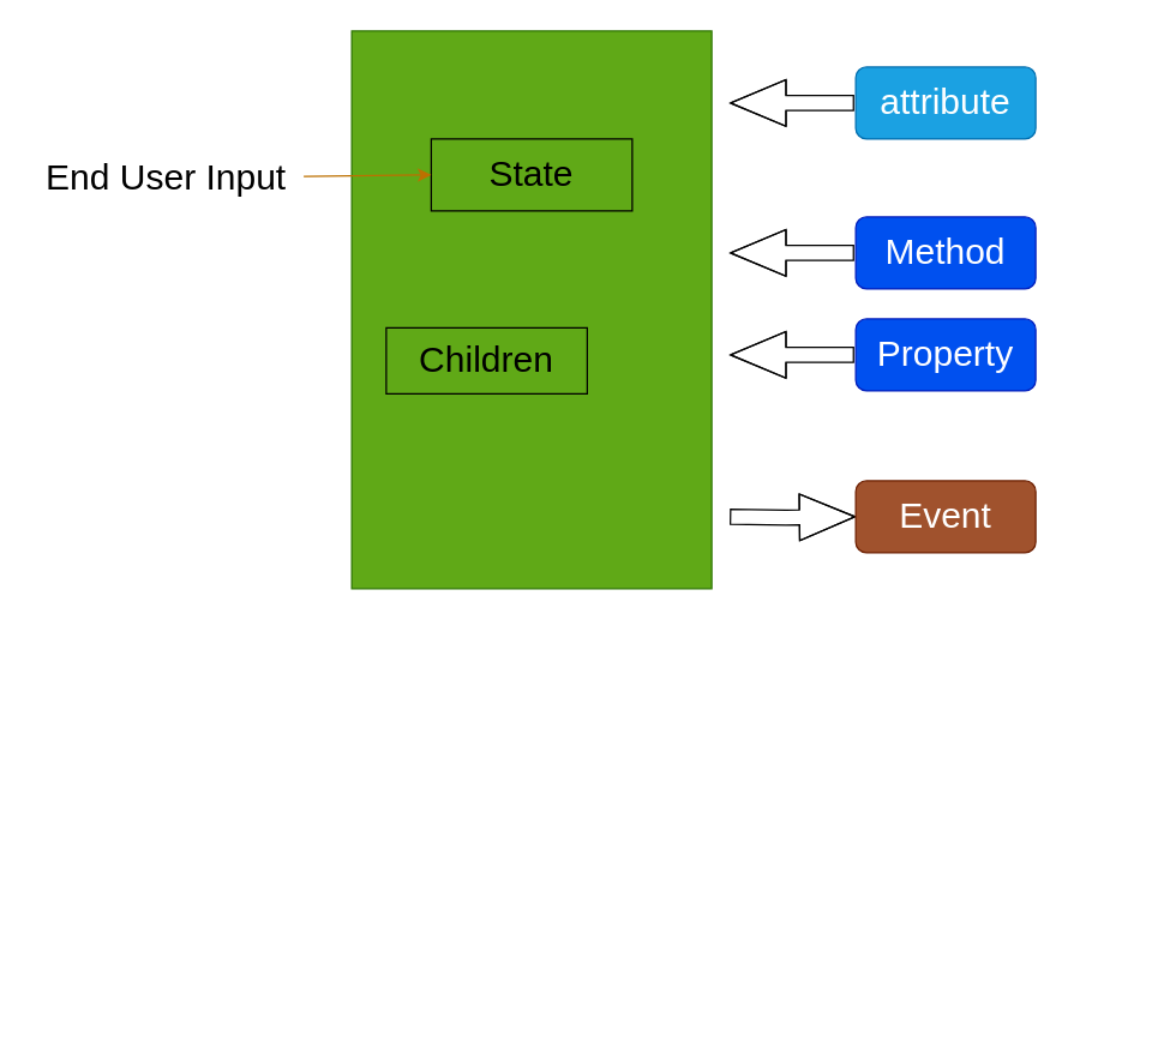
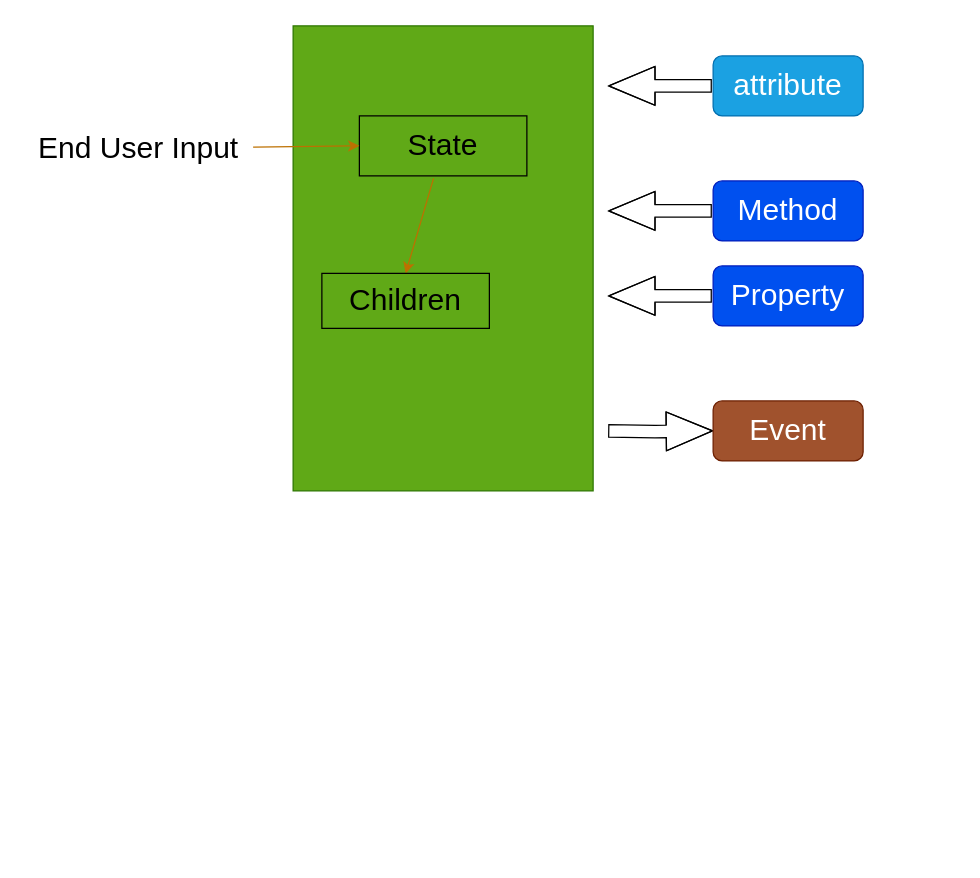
  <mxCell id="0" />
  <mxCell id="1" parent="0" />
  <mxCell id="2" style="edgeStyle=orthogonalEdgeStyle;shape=flexArrow;rounded=0;orthogonalLoop=1;jettySize=auto;html=1;entryX=0;entryY=0.5;entryDx=0;entryDy=0;startSize=60;sourcePerimeterSpacing=1;endSize=12;targetPerimeterSpacing=110;strokeWidth=1;fontSize=24;" edge="1" parent="1" target="14"><mxGeometry relative="1" as="geometry"><mxPoint x="486" y="344" as="sourcePoint" /></mxGeometry></mxCell>
  <mxCell id="3" value="" style="whiteSpace=wrap;html=1;fillColor=#60a917;strokeColor=#2D7600;fontColor=#ffffff;fontStyle=1;shadow=0;fontSize=24;" vertex="1" parent="1"><mxGeometry x="234" y="20" width="240" height="372" as="geometry" /></mxCell>
+ <mxCell id="4" style="edgeStyle=none;rounded=0;orthogonalLoop=1;jettySize=auto;html=1;entryX=0.5;entryY=0;entryDx=0;entryDy=0;startSize=6;sourcePerimeterSpacing=2;endSize=6;targetPerimeterSpacing=2;strokeWidth=1;fillColor=#f0a30a;strokeColor=#BD7000;fontSize=24;" edge="1" parent="1" source="5" target="6"><mxGeometry relative="1" as="geometry" /></mxCell>
  <mxCell id="5" value="State" style="whiteSpace=wrap;html=1;fillColor=none;fontSize=24;" vertex="1" parent="1"><mxGeometry x="287" y="92" width="134" height="48" as="geometry" /></mxCell>
  <mxCell id="6" value="Children" style="whiteSpace=wrap;html=1;fillColor=none;fontSize=24;" vertex="1" parent="1"><mxGeometry x="257" y="218" width="134" height="44" as="geometry" /></mxCell>
  <mxCell id="7" value="" style="shape=stencil(jVJNT8QgEP01JHrYhkJM9KjVjQe9majHamlLykID7LL662UKbNlqGpN+DG/eMDNvBtHKHDpE8HEnpEH0HhHSWzsieovI1j/OucLRQmlP2hKMsf9NEcQHOd7YPgSVBAesZ7zr7QI8cObu1DGgHoNr8OTFM4dpw5WMkUUJKH1A2BcCvNmgVcNac+ZbMBJvV+uBaW/zJlz7onktO8FWqiLpAwzN2reTOwLvscKIhByvmRJnjsdcjuhRmjMZsXpv1bLTlZ5SZ2Pt0xEc23qOtcP7lHoo0+nU1XdID4P9ZzpaeXJUcUXvifZrKJl7VOJLcOl1x6Pi0ppZkOoGOFdgXYMFxyrJ3XIhAlUqGadmrFYDC+iHqD+HHN5kK0nyOWyYjGLttbhAhKZVuPxbFG9MXcGuT/gP);whiteSpace=wrap;html=1;fontSize=24;" vertex="1" parent="1"><mxGeometry x="234" y="416" width="120" height="120" as="geometry" /></mxCell>
  <mxCell id="8" style="edgeStyle=orthogonalEdgeStyle;shape=flexArrow;rounded=0;orthogonalLoop=1;jettySize=auto;html=1;startSize=60;sourcePerimeterSpacing=1;endSize=12;targetPerimeterSpacing=110;strokeWidth=1;fontSize=24;" edge="1" parent="1" source="9"><mxGeometry relative="1" as="geometry"><mxPoint x="486" y="68" as="targetPoint" /></mxGeometry></mxCell>
  <mxCell id="9" value="attribute" style="whiteSpace=wrap;html=1;shadow=0;fillColor=#1ba1e2;strokeColor=#006EAF;fontColor=#ffffff;rounded=1;fontSize=24;" vertex="1" parent="1"><mxGeometry x="570" y="44" width="120" height="48" as="geometry" /></mxCell>
  <mxCell id="10" style="edgeStyle=orthogonalEdgeStyle;shape=flexArrow;rounded=0;orthogonalLoop=1;jettySize=auto;html=1;startSize=60;sourcePerimeterSpacing=1;endSize=12;targetPerimeterSpacing=110;strokeWidth=1;fontSize=24;" edge="1" parent="1" source="11"><mxGeometry relative="1" as="geometry"><mxPoint x="486" y="168" as="targetPoint" /></mxGeometry></mxCell>
  <mxCell id="11" value="Method" style="whiteSpace=wrap;html=1;shadow=0;fillColor=#0050ef;strokeColor=#001DBC;fontColor=#ffffff;rounded=1;fontSize=24;" vertex="1" parent="1"><mxGeometry x="570" y="144" width="120" height="48" as="geometry" /></mxCell>
  <mxCell id="12" style="edgeStyle=orthogonalEdgeStyle;shape=flexArrow;rounded=0;orthogonalLoop=1;jettySize=auto;html=1;startSize=60;sourcePerimeterSpacing=1;endSize=12;targetPerimeterSpacing=110;strokeWidth=1;fontSize=24;" edge="1" parent="1" source="13"><mxGeometry relative="1" as="geometry"><mxPoint x="486" y="236" as="targetPoint" /></mxGeometry></mxCell>
  <mxCell id="13" value="Property" style="whiteSpace=wrap;html=1;shadow=0;fillColor=#0050ef;strokeColor=#001DBC;fontColor=#ffffff;rounded=1;fontSize=24;" vertex="1" parent="1"><mxGeometry x="570" y="212" width="120" height="48" as="geometry" /></mxCell>
  <mxCell id="14" value="Event" style="whiteSpace=wrap;html=1;shadow=0;fillColor=#a0522d;strokeColor=#6D1F00;fontColor=#ffffff;rounded=1;fontSize=24;" vertex="1" parent="1"><mxGeometry x="570" y="320" width="120" height="48" as="geometry" /></mxCell>
  <mxCell id="15" style="edgeStyle=none;rounded=0;orthogonalLoop=1;jettySize=auto;html=1;entryX=0;entryY=0.5;entryDx=0;entryDy=0;startSize=6;sourcePerimeterSpacing=2;endSize=6;targetPerimeterSpacing=2;strokeWidth=1;fillColor=#f0a30a;strokeColor=#BD7000;fontSize=24;" edge="1" parent="1" source="16" target="5"><mxGeometry relative="1" as="geometry" /></mxCell>
  <mxCell id="16" value="End User Input" style="text;html=1;resizable=0;autosize=1;align=center;verticalAlign=middle;points=[];fillColor=none;strokeColor=none;rounded=0;shadow=0;fontSize=24;" vertex="1" parent="1"><mxGeometry x="20" y="100" width="180" height="36" as="geometry" /></mxCell>
  <mxCell id="17" value="" style="whiteSpace=wrap;html=1;rounded=0;shadow=0;fillColor=none;fontSize=24;" vertex="1" parent="1"><mxGeometry x="642" y="118" width="120" as="geometry" /></mxCell>
  <mxCell id="18" value="" style="shape=stencil(vZPbCgIhEIafxtvwQA8QVu9h24BSqai07ds3u1rkQjeRgsgcfuabH5QIGbXyQDjVROwJ54xSvDEfV7mKHoaUi3cVjDpdIXdiCu4CozmnMsNYDcGkuSsOhO5QM593IOTgrMVpxtlYSVbCDzlClLE4kz4ypKw1VZlH7g0ShLJ8rhJ+/Jmy2XbhsD5uasrLW2s3zTi1H9bpDbTisL9RhETBtz+GwdLPH3/pPAE=);whiteSpace=wrap;html=1;fontSize=24;" vertex="1" parent="1"><mxGeometry x="294" y="560" width="120" height="120" as="geometry" /></mxCell>
